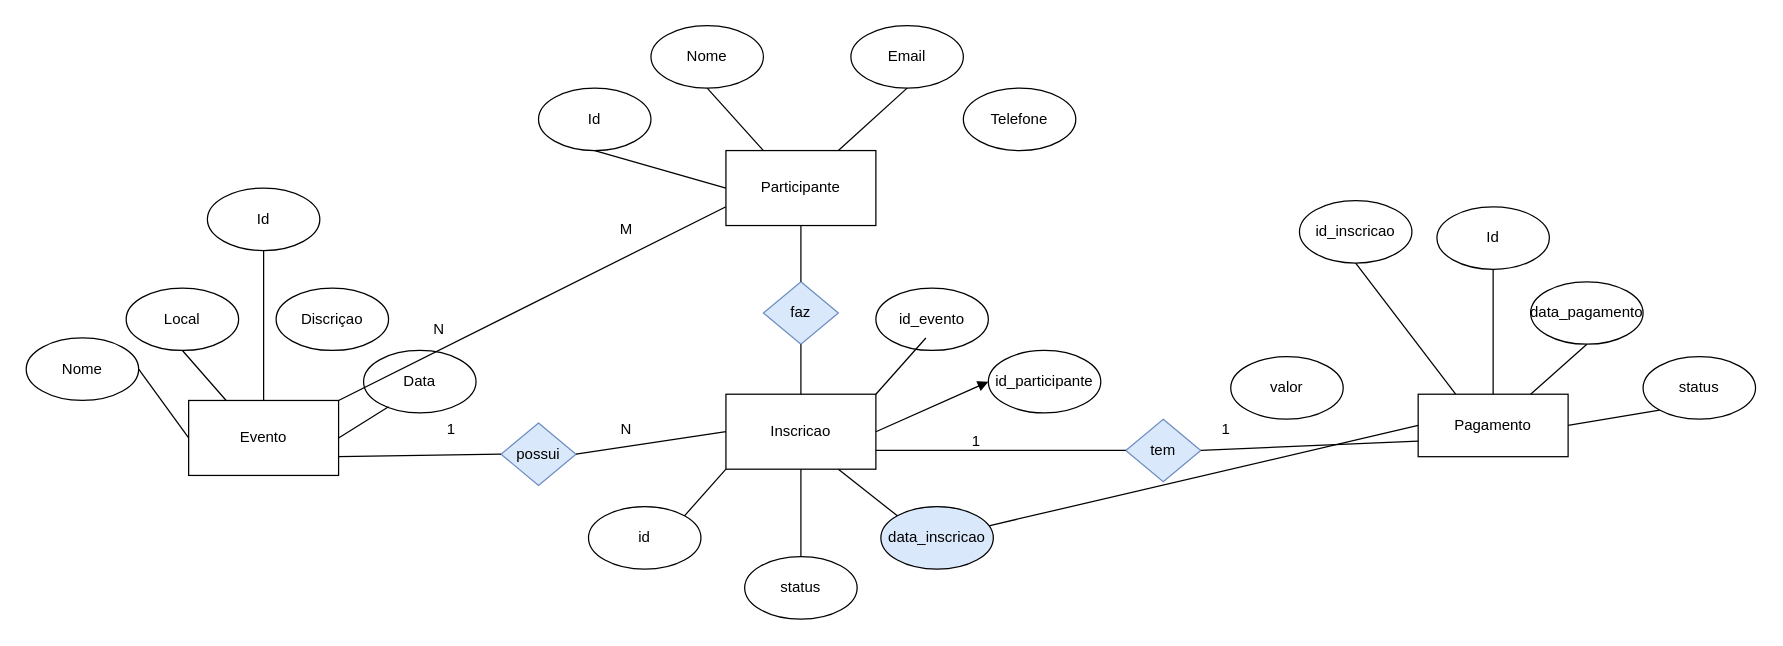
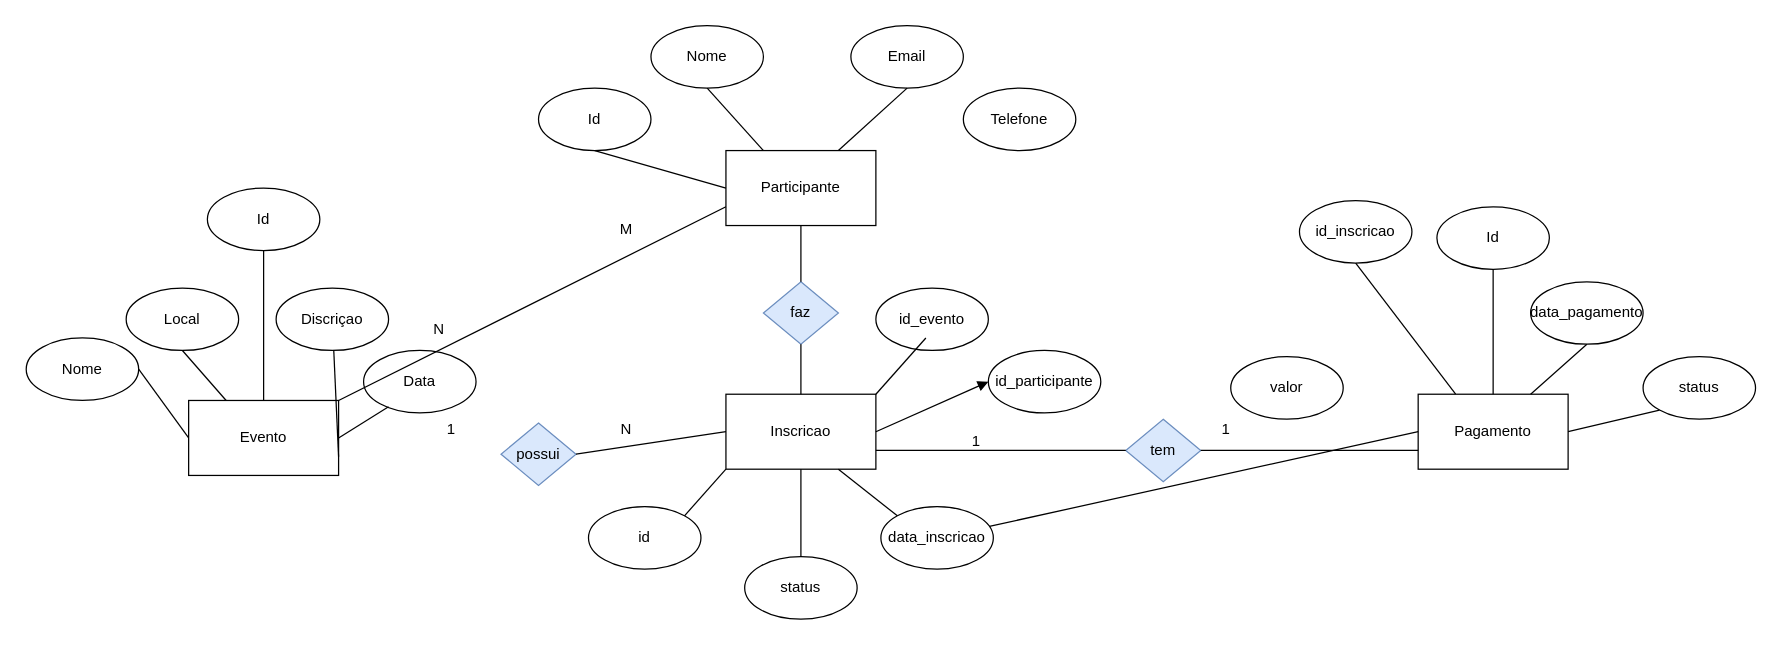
  <mxCell id="0" />
  <mxCell id="1" parent="0" />
  <mxCell id="2" value="Participante" style="rounded=0;whiteSpace=wrap;html=1;" vertex="1" parent="1"><mxGeometry x="580" y="120" width="120" height="60" as="geometry" /></mxCell>
  <mxCell id="3" value="Inscricao" style="rounded=0;whiteSpace=wrap;html=1;" vertex="1" parent="1"><mxGeometry x="580" y="315" width="120" height="60" as="geometry" /></mxCell>
  <mxCell id="4" value="Evento" style="rounded=0;whiteSpace=wrap;html=1;" vertex="1" parent="1"><mxGeometry x="150" y="320" width="120" height="60" as="geometry" /></mxCell>
- <mxCell id="5" value="Pagamento" style="rounded=0;whiteSpace=wrap;html=1;" vertex="1" parent="1"><mxGeometry x="1134" y="315" width="120" height="50" as="geometry" /></mxCell>
+ <mxCell id="5" value="Pagamento" style="rounded=0;whiteSpace=wrap;html=1;" vertex="1" parent="1"><mxGeometry x="1134" y="315" width="120" height="60" as="geometry" /></mxCell>
  <mxCell id="6" value="Id" style="ellipse;whiteSpace=wrap;html=1;" vertex="1" parent="1"><mxGeometry x="430" y="70" width="90" height="50" as="geometry" /></mxCell>
  <mxCell id="7" value="Nome" style="ellipse;whiteSpace=wrap;html=1;" vertex="1" parent="1"><mxGeometry x="520" y="20" width="90" height="50" as="geometry" /></mxCell>
  <mxCell id="8" value="Email" style="ellipse;whiteSpace=wrap;html=1;" vertex="1" parent="1"><mxGeometry x="680" y="20" width="90" height="50" as="geometry" /></mxCell>
  <mxCell id="9" value="Telefone" style="ellipse;whiteSpace=wrap;html=1;" vertex="1" parent="1"><mxGeometry x="770" y="70" width="90" height="50" as="geometry" /></mxCell>
  <mxCell id="10" value="" style="endArrow=none;html=1;entryX=0.5;entryY=1;entryDx=0;entryDy=0;exitX=0;exitY=0.5;exitDx=0;exitDy=0;" edge="1" parent="1" source="2" target="6"><mxGeometry width="50" height="50" relative="1" as="geometry"><mxPoint x="910" y="60" as="sourcePoint" /><mxPoint x="960" y="10" as="targetPoint" /></mxGeometry></mxCell>
  <mxCell id="11" value="" style="endArrow=none;html=1;exitX=0.5;exitY=1;exitDx=0;exitDy=0;entryX=0.25;entryY=0;entryDx=0;entryDy=0;" edge="1" parent="1" source="7" target="2"><mxGeometry width="50" height="50" relative="1" as="geometry"><mxPoint x="910" y="60" as="sourcePoint" /><mxPoint x="960" y="10" as="targetPoint" /></mxGeometry></mxCell>
  <mxCell id="12" value="" style="endArrow=none;html=1;entryX=0.5;entryY=1;entryDx=0;entryDy=0;exitX=0.75;exitY=0;exitDx=0;exitDy=0;" edge="1" parent="1" source="2" target="8"><mxGeometry width="50" height="50" relative="1" as="geometry"><mxPoint x="910" y="60" as="sourcePoint" /><mxPoint x="960" y="10" as="targetPoint" /></mxGeometry></mxCell>
  <mxCell id="13" value="Id" style="ellipse;whiteSpace=wrap;html=1;" vertex="1" parent="1"><mxGeometry x="165" y="150" width="90" height="50" as="geometry" /></mxCell>
  <mxCell id="14" value="Nome" style="ellipse;whiteSpace=wrap;html=1;" vertex="1" parent="1"><mxGeometry x="20" y="270" width="90" height="50" as="geometry" /></mxCell>
  <mxCell id="15" value="Discriçao" style="ellipse;whiteSpace=wrap;html=1;" vertex="1" parent="1"><mxGeometry x="220" y="230" width="90" height="50" as="geometry" /></mxCell>
  <mxCell id="16" value="Local" style="ellipse;whiteSpace=wrap;html=1;" vertex="1" parent="1"><mxGeometry x="100" y="230" width="90" height="50" as="geometry" /></mxCell>
  <mxCell id="17" value="Data" style="ellipse;whiteSpace=wrap;html=1;" vertex="1" parent="1"><mxGeometry x="290" y="280" width="90" height="50" as="geometry" /></mxCell>
  <mxCell id="18" value="" style="endArrow=none;html=1;entryX=0;entryY=0.5;entryDx=0;entryDy=0;exitX=1;exitY=0.5;exitDx=0;exitDy=0;" edge="1" parent="1" source="4"><mxGeometry width="50" height="50" relative="1" as="geometry"><mxPoint x="20" y="350" as="sourcePoint" /><mxPoint x="310" y="325" as="targetPoint" /></mxGeometry></mxCell>
  <mxCell id="19" value="" style="endArrow=none;html=1;entryX=1;entryY=0.5;entryDx=0;entryDy=0;exitX=0;exitY=0.5;exitDx=0;exitDy=0;" edge="1" parent="1" source="4" target="14"><mxGeometry width="50" height="50" relative="1" as="geometry"><mxPoint x="20" y="350" as="sourcePoint" /><mxPoint x="70" y="300" as="targetPoint" /></mxGeometry></mxCell>
  <mxCell id="20" value="" style="endArrow=none;html=1;entryX=0.5;entryY=1;entryDx=0;entryDy=0;exitX=0.25;exitY=0;exitDx=0;exitDy=0;" edge="1" parent="1" source="4" target="16"><mxGeometry width="50" height="50" relative="1" as="geometry"><mxPoint x="20" y="350" as="sourcePoint" /><mxPoint x="70" y="300" as="targetPoint" /></mxGeometry></mxCell>
  <mxCell id="21" value="" style="endArrow=none;html=1;entryX=0.5;entryY=1;entryDx=0;entryDy=0;exitX=0.5;exitY=0;exitDx=0;exitDy=0;" edge="1" parent="1" source="4" target="13"><mxGeometry width="50" height="50" relative="1" as="geometry"><mxPoint x="20" y="350" as="sourcePoint" /><mxPoint x="70" y="300" as="targetPoint" /></mxGeometry></mxCell>
  <mxCell id="22" value="Id" style="ellipse;whiteSpace=wrap;html=1;" vertex="1" parent="1"><mxGeometry x="1149" y="165" width="90" height="50" as="geometry" /></mxCell>
  <mxCell id="23" value="id_inscricao" style="ellipse;whiteSpace=wrap;html=1;" vertex="1" parent="1"><mxGeometry x="1039" y="160" width="90" height="50" as="geometry" /></mxCell>
  <mxCell id="24" value="valor" style="ellipse;whiteSpace=wrap;html=1;" vertex="1" parent="1"><mxGeometry x="984" y="285" width="90" height="50" as="geometry" /></mxCell>
  <mxCell id="25" value="data_pagamento" style="ellipse;whiteSpace=wrap;html=1;" vertex="1" parent="1"><mxGeometry x="1224" y="225" width="90" height="50" as="geometry" /></mxCell>
  <mxCell id="26" value="status" style="ellipse;whiteSpace=wrap;html=1;" vertex="1" parent="1"><mxGeometry x="1314" y="285" width="90" height="50" as="geometry" /></mxCell>
  <mxCell id="27" value="" style="endArrow=none;html=1;entryX=0;entryY=1;entryDx=0;entryDy=0;exitX=1;exitY=0.5;exitDx=0;exitDy=0;" edge="1" parent="1" source="5" target="26"><mxGeometry width="50" height="50" relative="1" as="geometry"><mxPoint x="954" y="425" as="sourcePoint" /><mxPoint x="1004" y="375" as="targetPoint" /></mxGeometry></mxCell>
  <mxCell id="28" value="" style="endArrow=none;html=1;exitX=0;exitY=0.5;exitDx=0;exitDy=0;" edge="1" parent="1" source="5" target="36"><mxGeometry width="50" height="50" relative="1" as="geometry"><mxPoint x="954" y="425" as="sourcePoint" /><mxPoint x="1004" y="375" as="targetPoint" /></mxGeometry></mxCell>
  <mxCell id="29" value="" style="endArrow=none;html=1;entryX=0.5;entryY=1;entryDx=0;entryDy=0;exitX=0.25;exitY=0;exitDx=0;exitDy=0;" edge="1" parent="1" source="5" target="23"><mxGeometry width="50" height="50" relative="1" as="geometry"><mxPoint x="954" y="425" as="sourcePoint" /><mxPoint x="1004" y="375" as="targetPoint" /></mxGeometry></mxCell>
  <mxCell id="30" value="" style="endArrow=none;html=1;entryX=0.5;entryY=1;entryDx=0;entryDy=0;exitX=0.75;exitY=0;exitDx=0;exitDy=0;" edge="1" parent="1" source="5" target="25"><mxGeometry width="50" height="50" relative="1" as="geometry"><mxPoint x="954" y="425" as="sourcePoint" /><mxPoint x="1004" y="375" as="targetPoint" /></mxGeometry></mxCell>
  <mxCell id="31" value="" style="endArrow=none;html=1;entryX=0.5;entryY=1;entryDx=0;entryDy=0;exitX=0.5;exitY=0;exitDx=0;exitDy=0;" edge="1" parent="1" source="5" target="22"><mxGeometry width="50" height="50" relative="1" as="geometry"><mxPoint x="954" y="425" as="sourcePoint" /><mxPoint x="1004" y="375" as="targetPoint" /></mxGeometry></mxCell>
  <mxCell id="32" value="faz" style="rhombus;whiteSpace=wrap;html=1;fillColor=#dae8fc;strokeColor=#6c8ebf;" vertex="1" parent="1"><mxGeometry x="610" y="225" width="60" height="50" as="geometry" /></mxCell>
  <mxCell id="33" value="id_evento" style="ellipse;whiteSpace=wrap;html=1;" vertex="1" parent="1"><mxGeometry x="700" y="230" width="90" height="50" as="geometry" /></mxCell>
  <mxCell id="34" value="id" style="ellipse;whiteSpace=wrap;html=1;" vertex="1" parent="1"><mxGeometry x="470" y="405" width="90" height="50" as="geometry" /></mxCell>
  <mxCell id="35" value="id_participante" style="ellipse;whiteSpace=wrap;html=1;" vertex="1" parent="1"><mxGeometry x="790" y="280" width="90" height="50" as="geometry" /></mxCell>
- <mxCell id="36" value="data_inscricao" style="ellipse;whiteSpace=wrap;html=1;fillColor=#dae8fc;" vertex="1" parent="1"><mxGeometry x="704" y="405" width="90" height="50" as="geometry" /></mxCell>
+ <mxCell id="36" value="data_inscricao" style="ellipse;whiteSpace=wrap;html=1;" vertex="1" parent="1"><mxGeometry x="704" y="405" width="90" height="50" as="geometry" /></mxCell>
  <mxCell id="37" value="status" style="ellipse;whiteSpace=wrap;html=1;" vertex="1" parent="1"><mxGeometry x="595" y="445" width="90" height="50" as="geometry" /></mxCell>
  <mxCell id="38" value="" style="endArrow=none;html=1;entryX=0.5;entryY=0;entryDx=0;entryDy=0;exitX=0.5;exitY=1;exitDx=0;exitDy=0;" edge="1" parent="1" source="3" target="37"><mxGeometry width="50" height="50" relative="1" as="geometry"><mxPoint x="670" y="295" as="sourcePoint" /><mxPoint x="720" y="245" as="targetPoint" /></mxGeometry></mxCell>
  <mxCell id="39" value="" style="endArrow=none;html=1;entryX=0;entryY=0;entryDx=0;entryDy=0;exitX=0.75;exitY=1;exitDx=0;exitDy=0;" edge="1" parent="1" source="3" target="36"><mxGeometry width="50" height="50" relative="1" as="geometry"><mxPoint x="670" y="295" as="sourcePoint" /><mxPoint x="720" y="245" as="targetPoint" /></mxGeometry></mxCell>
  <mxCell id="40" value="" style="endArrow=block;html=1;entryX=0;entryY=0.5;entryDx=0;entryDy=0;exitX=1;exitY=0.5;exitDx=0;exitDy=0;" edge="1" parent="1" source="3" target="35"><mxGeometry width="50" height="50" relative="1" as="geometry"><mxPoint x="670" y="295" as="sourcePoint" /><mxPoint x="720" y="245" as="targetPoint" /></mxGeometry></mxCell>
  <mxCell id="41" value="" style="endArrow=none;html=1;entryX=0;entryY=0.5;entryDx=0;entryDy=0;exitX=1;exitY=0;exitDx=0;exitDy=0;" edge="1" parent="1" source="3"><mxGeometry width="50" height="50" relative="1" as="geometry"><mxPoint x="670" y="295" as="sourcePoint" /><mxPoint x="740" y="270" as="targetPoint" /></mxGeometry></mxCell>
  <mxCell id="42" value="" style="endArrow=none;html=1;entryX=1;entryY=0;entryDx=0;entryDy=0;" edge="1" parent="1" target="34"><mxGeometry width="50" height="50" relative="1" as="geometry"><mxPoint x="580" y="375" as="sourcePoint" /><mxPoint x="720" y="245" as="targetPoint" /></mxGeometry></mxCell>
  <mxCell id="43" value="possui" style="rhombus;whiteSpace=wrap;html=1;fillColor=#dae8fc;strokeColor=#6c8ebf;" vertex="1" parent="1"><mxGeometry x="400" y="338" width="60" height="50" as="geometry" /></mxCell>
- <mxCell id="44" value="" style="endArrow=none;html=1;entryX=0;entryY=0.5;entryDx=0;entryDy=0;exitX=1;exitY=0.75;exitDx=0;exitDy=0;" edge="1" parent="1" source="4" target="43"><mxGeometry width="50" height="50" relative="1" as="geometry"><mxPoint x="370" y="260" as="sourcePoint" /><mxPoint x="420" y="210" as="targetPoint" /></mxGeometry></mxCell>
+ <mxCell id="44" value="" style="endArrow=none;html=1;exitX=1;exitY=0.75;exitDx=0;exitDy=0;" edge="1" parent="1" source="4" target="15"><mxGeometry width="50" height="50" relative="1" as="geometry"><mxPoint x="370" y="260" as="sourcePoint" /><mxPoint x="420" y="210" as="targetPoint" /></mxGeometry></mxCell>
  <mxCell id="45" value="" style="endArrow=none;html=1;entryX=0;entryY=0.5;entryDx=0;entryDy=0;exitX=1;exitY=0.5;exitDx=0;exitDy=0;" edge="1" parent="1" source="43" target="3"><mxGeometry width="50" height="50" relative="1" as="geometry"><mxPoint x="370" y="260" as="sourcePoint" /><mxPoint x="420" y="210" as="targetPoint" /></mxGeometry></mxCell>
  <mxCell id="46" value="tem" style="rhombus;whiteSpace=wrap;html=1;fillColor=#dae8fc;strokeColor=#6c8ebf;" vertex="1" parent="1"><mxGeometry x="900" y="335" width="60" height="50" as="geometry" /></mxCell>
  <mxCell id="47" value="" style="endArrow=none;html=1;entryX=0;entryY=0.5;entryDx=0;entryDy=0;exitX=1;exitY=0.75;exitDx=0;exitDy=0;" edge="1" parent="1" source="3" target="46"><mxGeometry width="50" height="50" relative="1" as="geometry"><mxPoint x="590" y="380" as="sourcePoint" /><mxPoint x="640" y="330" as="targetPoint" /></mxGeometry></mxCell>
  <mxCell id="48" value="" style="endArrow=none;html=1;entryX=0;entryY=0.75;entryDx=0;entryDy=0;exitX=1;exitY=0.5;exitDx=0;exitDy=0;" edge="1" parent="1" source="46" target="5"><mxGeometry width="50" height="50" relative="1" as="geometry"><mxPoint x="590" y="380" as="sourcePoint" /><mxPoint x="640" y="330" as="targetPoint" /></mxGeometry></mxCell>
  <mxCell id="49" value="" style="endArrow=none;html=1;entryX=0.5;entryY=1;entryDx=0;entryDy=0;exitX=0.5;exitY=0;exitDx=0;exitDy=0;" edge="1" parent="1" source="3" target="32"><mxGeometry width="50" height="50" relative="1" as="geometry"><mxPoint x="590" y="380" as="sourcePoint" /><mxPoint x="640" y="330" as="targetPoint" /></mxGeometry></mxCell>
  <mxCell id="50" value="" style="endArrow=none;html=1;entryX=0.5;entryY=1;entryDx=0;entryDy=0;exitX=0.5;exitY=0;exitDx=0;exitDy=0;" edge="1" parent="1" source="32" target="2"><mxGeometry width="50" height="50" relative="1" as="geometry"><mxPoint x="590" y="380" as="sourcePoint" /><mxPoint x="640" y="330" as="targetPoint" /></mxGeometry></mxCell>
  <mxCell id="51" value="1" style="text;html=1;align=center;verticalAlign=middle;resizable=0;points=[];autosize=1;strokeColor=none;fillColor=none;" vertex="1" parent="1"><mxGeometry x="765" y="338" width="30" height="30" as="geometry" /></mxCell>
  <mxCell id="52" value="1" style="text;html=1;align=center;verticalAlign=middle;resizable=0;points=[];autosize=1;strokeColor=none;fillColor=none;" vertex="1" parent="1"><mxGeometry x="965" y="328" width="30" height="30" as="geometry" /></mxCell>
  <mxCell id="53" value="1" style="text;html=1;align=center;verticalAlign=middle;resizable=0;points=[];autosize=1;strokeColor=none;fillColor=none;" vertex="1" parent="1"><mxGeometry x="345" y="328" width="30" height="30" as="geometry" /></mxCell>
  <mxCell id="54" value="N" style="text;html=1;align=center;verticalAlign=middle;resizable=0;points=[];autosize=1;strokeColor=none;fillColor=none;" vertex="1" parent="1"><mxGeometry x="485" y="328" width="30" height="30" as="geometry" /></mxCell>
  <mxCell id="55" value="" style="endArrow=none;html=1;entryX=0;entryY=0.75;entryDx=0;entryDy=0;exitX=1;exitY=0;exitDx=0;exitDy=0;" edge="1" parent="1" source="4" target="2"><mxGeometry width="50" height="50" relative="1" as="geometry"><mxPoint x="860" y="150" as="sourcePoint" /><mxPoint x="910" y="100" as="targetPoint" /></mxGeometry></mxCell>
  <mxCell id="56" value="N" style="text;html=1;align=center;verticalAlign=middle;resizable=0;points=[];autosize=1;strokeColor=none;fillColor=none;" vertex="1" parent="1"><mxGeometry x="335" y="248" width="30" height="30" as="geometry" /></mxCell>
  <mxCell id="57" value="M" style="text;html=1;align=center;verticalAlign=middle;resizable=0;points=[];autosize=1;strokeColor=none;fillColor=none;" vertex="1" parent="1"><mxGeometry x="485" y="168" width="30" height="30" as="geometry" /></mxCell>
